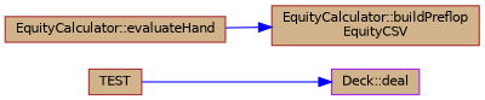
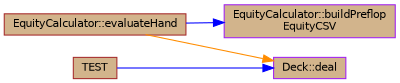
  digraph {
    rankdir=RL
    node [color=purple fillcolor=tan fontname=Helvetica fontsize=10 shape=record style=filled]
    edge [color=blue dir=back fontname=Helvetica fontsize=10 labelfontname=Helvetica labelfontsize=10 style=solid]
    n1 [fontcolor=black height=0.2 label="Deck::deal" width=0.4]
    n2 [color=brown height=0.2 label="EquityCalculator::evaluateHand" width=0.4]
    n3 [color=brown height=0.2 label=TEST width=0.4]
-   n4 [color=brown height=0.2 label="EquityCalculator::buildPreflop\lEquityCSV" width=0.4]
+   n4 [height=0.2 label="EquityCalculator::buildPreflop\lEquityCSV" width=0.4]
+   n1 -> n2 [color=darkorange]
    n1 -> n3
    n4 -> n2
  }
